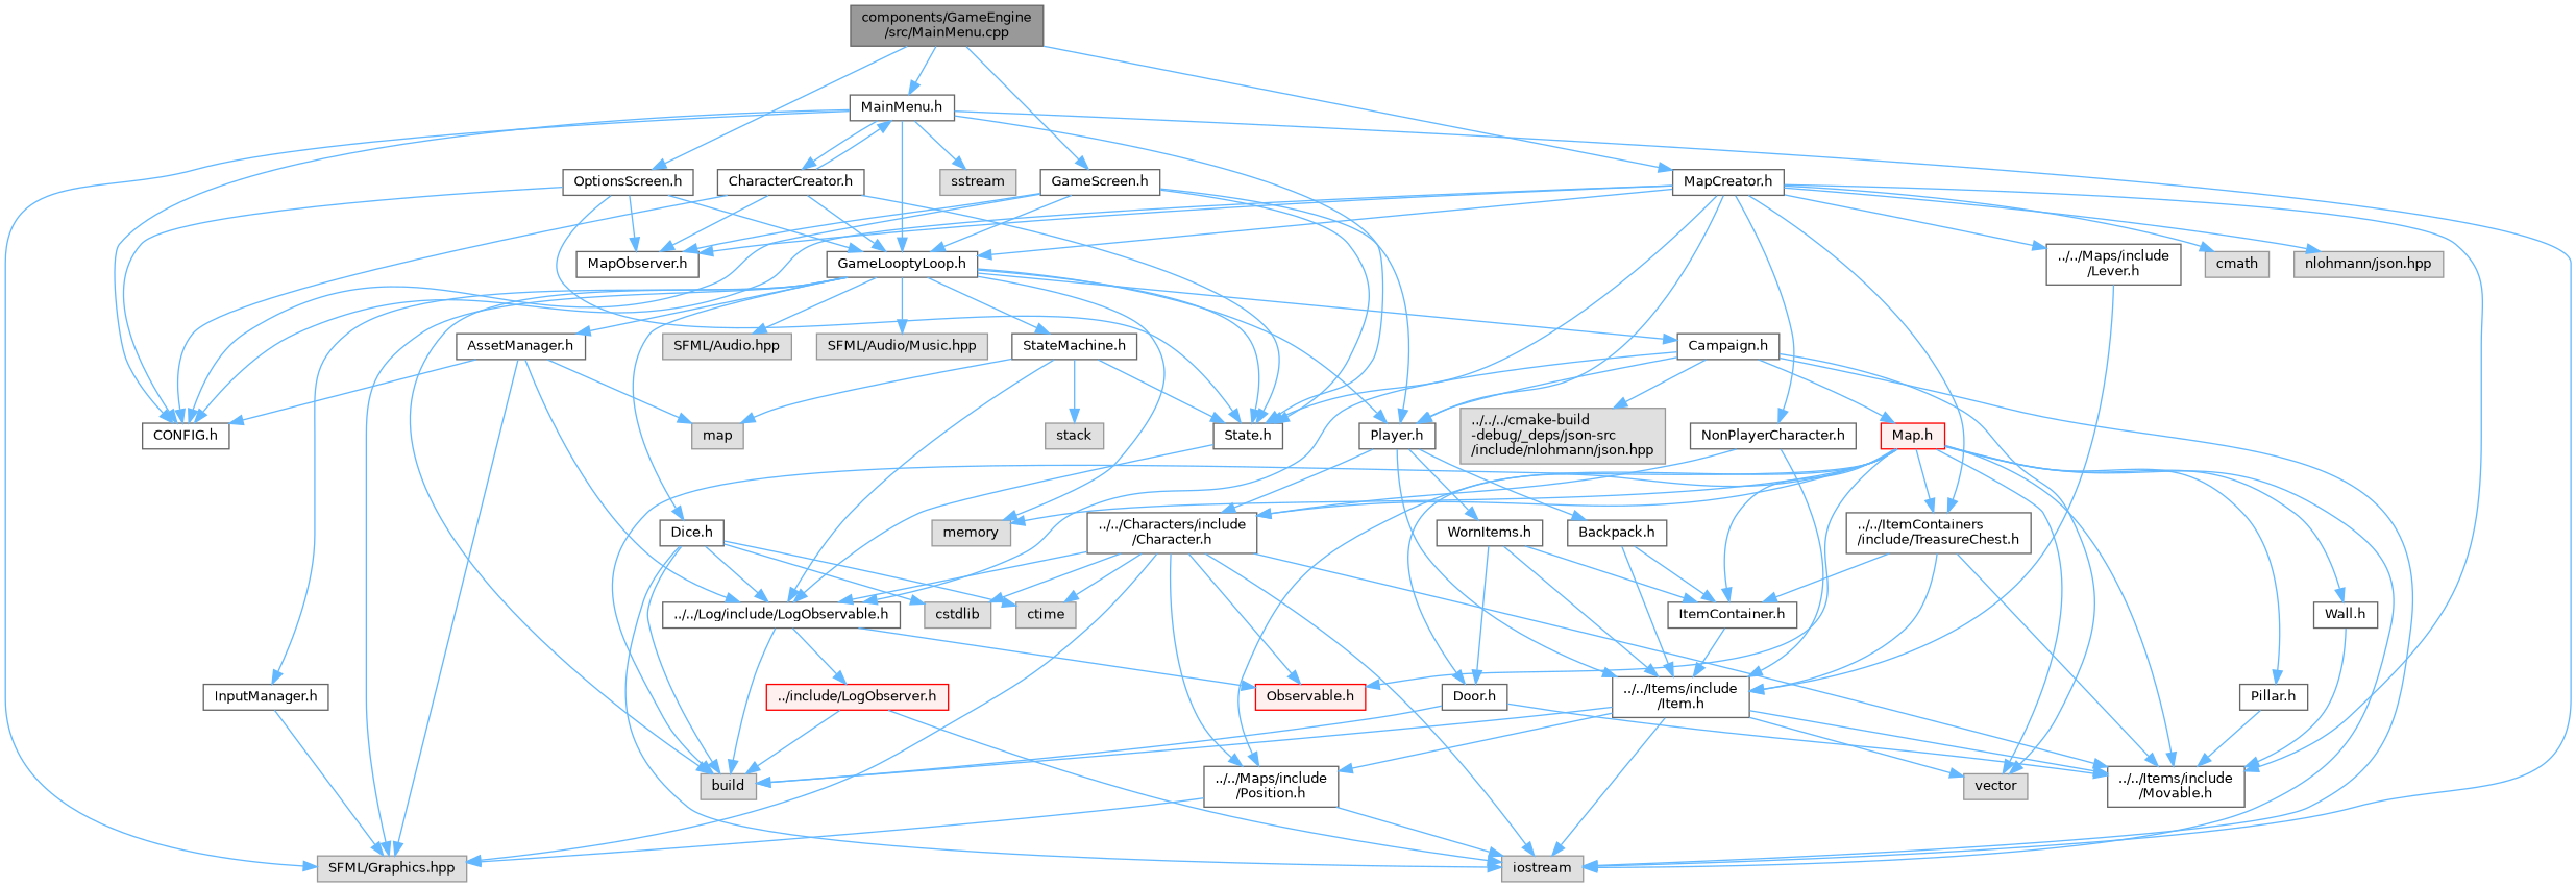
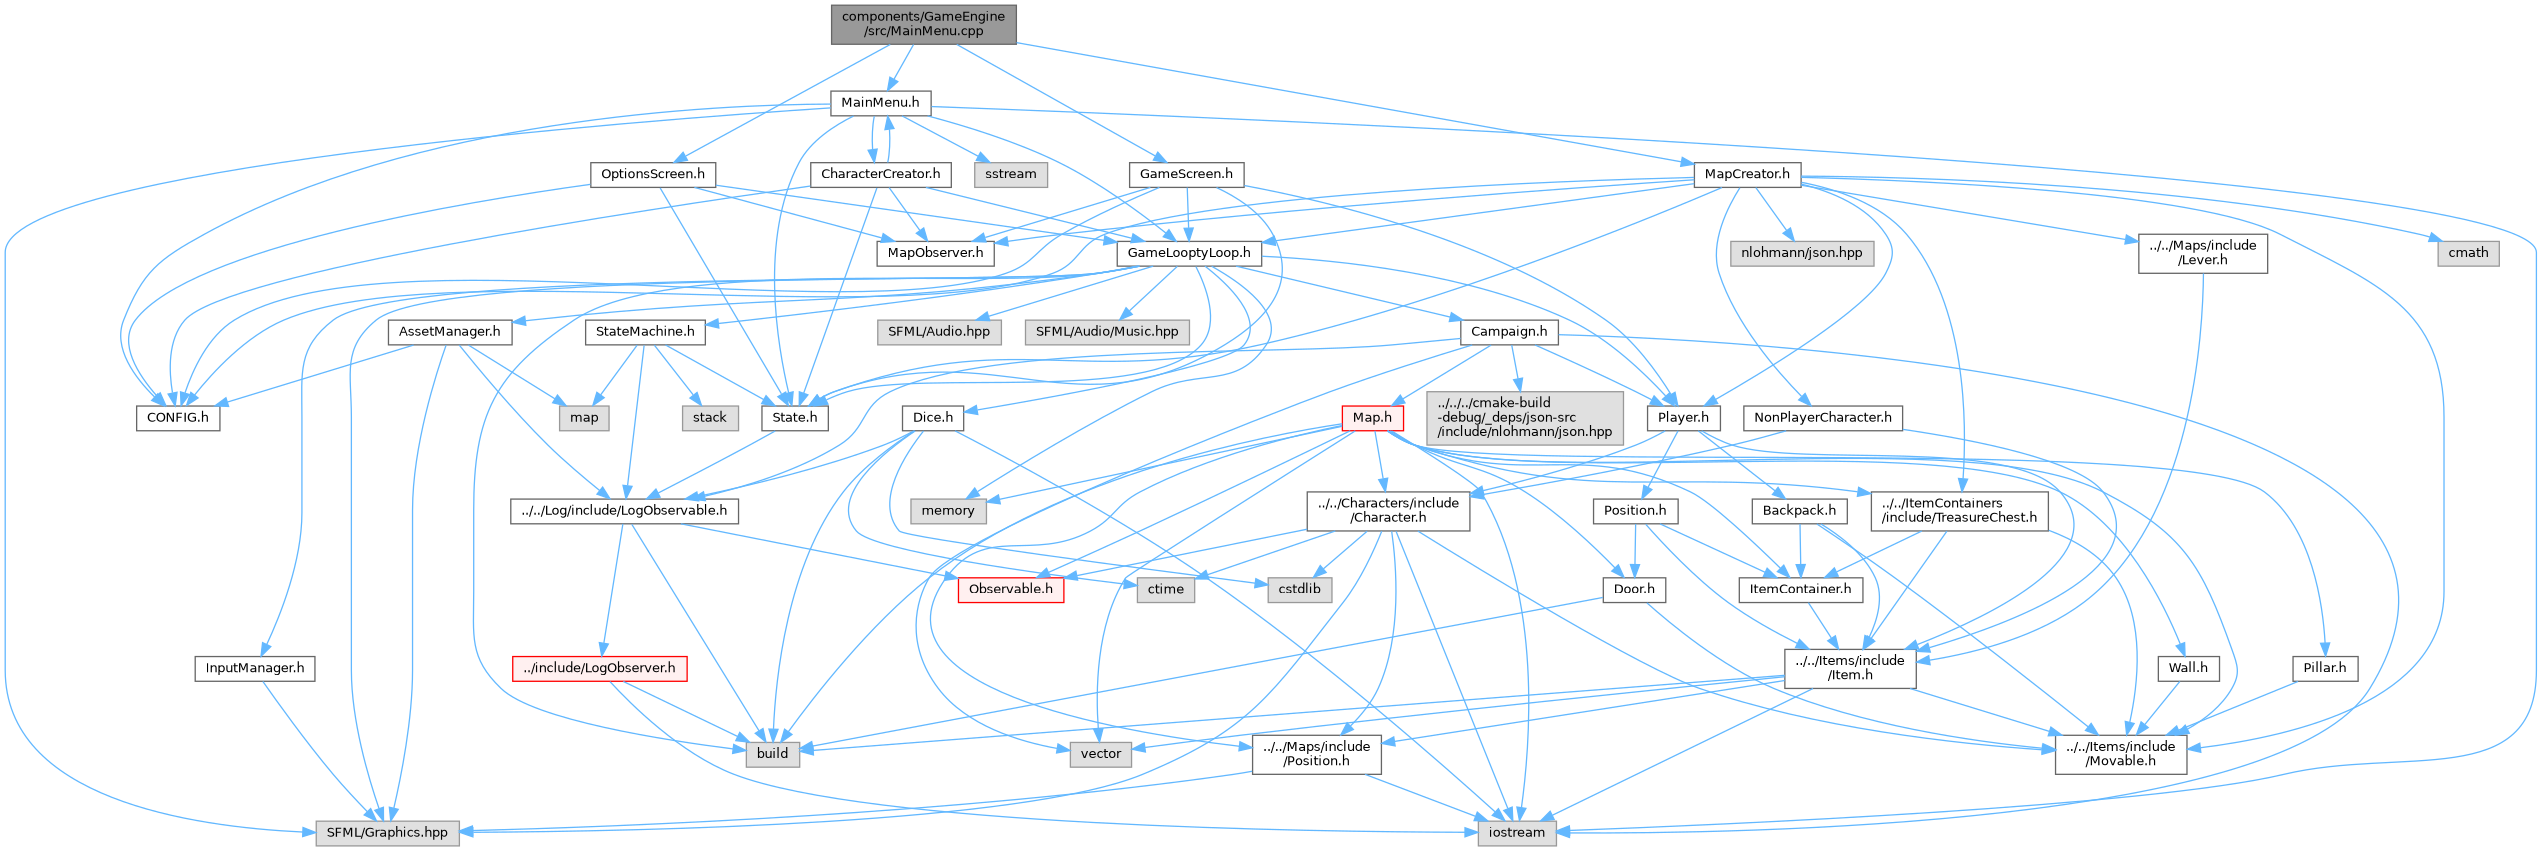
  digraph {
    node [color=grey40 fillcolor=white fontname=Helvetica fontsize=10 shape=box style=filled]
    edge [color=steelblue1 fontname=Helvetica fontsize=10 labelfontname=Helvetica labelfontsize=10 style=solid]
    n1 [color=gray40 fillcolor=grey60 fontcolor=black height=0.2 label="components/GameEngine\l/src/MainMenu.cpp" width=0.4]
    n2 [height=0.2 label="MainMenu.h" width=0.4]
    n3 [height=0.2 label="GameScreen.h" width=0.4]
    n4 [height=0.2 label="OptionsScreen.h" width=0.4]
    n5 [height=0.2 label="MapCreator.h" width=0.4]
    n6 [height=0.2 label="CONFIG.h" width=0.4]
    n7 [height=0.2 label="GameLooptyLoop.h" width=0.4]
    n8 [color=grey60 fillcolor="#E0E0E0" height=0.2 label=iostream width=0.4]
    n9 [color=grey60 fillcolor="#E0E0E0" height=0.2 label="SFML/Graphics.hpp" width=0.4]
    n10 [height=0.2 label="State.h" width=0.4]
    n11 [color=grey60 fillcolor="#E0E0E0" height=0.2 label=sstream width=0.4]
    n12 [height=0.2 label="CharacterCreator.h" width=0.4]
    n13 [height=0.2 label="Player.h" width=0.4]
    n14 [height=0.2 label="MapObserver.h" width=0.4]
    n15 [height=0.2 label="../../Items/include\l/Movable.h" width=0.4]
    n16 [height=0.2 label="../../ItemContainers\l/include/TreasureChest.h" width=0.4]
    n17 [height=0.2 label="NonPlayerCharacter.h" width=0.4]
    n18 [height=0.2 label="../../Maps/include\l/Lever.h" width=0.4]
    n19 [color=grey60 fillcolor="#E0E0E0" height=0.2 label=cmath width=0.4]
    n20 [color=grey60 fillcolor="#E0E0E0" height=0.2 label="nlohmann/json.hpp" width=0.4]
    n21 [height=0.2 label="AssetManager.h" width=0.4]
    n22 [color=grey60 fillcolor="#E0E0E0" height=0.2 label=build width=0.4]
    n23 [height=0.2 label="Campaign.h" width=0.4]
    n24 [color=grey60 fillcolor="#E0E0E0" height=0.2 label=memory width=0.4]
    n25 [height=0.2 label="Dice.h" width=0.4]
    n26 [height=0.2 label="InputManager.h" width=0.4]
    n27 [height=0.2 label="StateMachine.h" width=0.4]
    n28 [color=grey60 fillcolor="#E0E0E0" height=0.2 label="SFML/Audio.hpp" width=0.4]
    n29 [color=grey60 fillcolor="#E0E0E0" height=0.2 label="SFML/Audio/Music.hpp" width=0.4]
    n30 [height=0.2 label="../../Log/include/LogObservable.h" width=0.4]
    n31 [color=grey60 fillcolor="#E0E0E0" height=0.2 label=map width=0.4]
    n32 [color=red fillcolor="#FFF0F0" height=0.2 label="Map.h" width=0.4]
    n33 [color=grey60 fillcolor="#E0E0E0" height=0.2 label=vector width=0.4]
    n34 [color=grey60 fillcolor="#E0E0E0" height=0.2 label="../../../cmake-build\l-debug/_deps/json-src\l/include/nlohmann/json.hpp" width=0.4]
    n35 [height=0.2 label="../../Characters/include\l/Character.h" width=0.4]
    n36 [height=0.2 label="../../Items/include\l/Item.h" width=0.4]
    n37 [height=0.2 label="Backpack.h" width=0.4]
-   n38 [height=0.2 label="WornItems.h" width=0.4]
+   n38 [height=0.2 label="Position.h" width=0.4]
    n39 [color=grey60 fillcolor="#E0E0E0" height=0.2 label=cstdlib width=0.4]
    n40 [color=grey60 fillcolor="#E0E0E0" height=0.2 label=ctime width=0.4]
    n41 [color=grey60 fillcolor="#E0E0E0" height=0.2 label=stack width=0.4]
    n42 [color=red fillcolor="#FFF0F0" height=0.2 label="Observable.h" width=0.4]
    n43 [color=red fillcolor="#FFF0F0" height=0.2 label="../include/LogObserver.h" width=0.4]
    n44 [height=0.2 label="../../Maps/include\l/Position.h" width=0.4]
    n45 [height=0.2 label="ItemContainer.h" width=0.4]
    n46 [height=0.2 label="Door.h" width=0.4]
    n47 [height=0.2 label="Pillar.h" width=0.4]
    n48 [height=0.2 label="Wall.h" width=0.4]
    n1 -> n2
    n1 -> n3
    n1 -> n4
    n1 -> n5
    n2 -> n6
    n2 -> n7
    n2 -> n8
    n2 -> n9
    n2 -> n10
    n2 -> n11
    n2 -> n12
    n3 -> n6
    n3 -> n7
    n3 -> n10
    n3 -> n13
    n3 -> n14
    n4 -> n6
    n4 -> n7
    n4 -> n10
    n4 -> n14
    n5 -> n6
    n5 -> n7
    n5 -> n10
    n5 -> n13
    n5 -> n14
    n5 -> n15
    n5 -> n16
    n5 -> n17
    n5 -> n18
    n5 -> n19
    n5 -> n20
    n7 -> n9
    n7 -> n10
    n7 -> n13
    n7 -> n21
    n7 -> n22
    n7 -> n23
    n7 -> n24
    n7 -> n25
    n7 -> n26
    n7 -> n27
    n7 -> n28
    n7 -> n29
    n10 -> n30
    n12 -> n2
    n12 -> n6
    n12 -> n7
    n12 -> n10
    n12 -> n14
    n13 -> n35
    n13 -> n36
    n13 -> n37
    n13 -> n38
    n16 -> n15
    n16 -> n36
    n16 -> n45
    n17 -> n35
    n17 -> n36
    n18 -> n36
    n21 -> n6
    n21 -> n9
    n21 -> n30
    n21 -> n31
    n23 -> n8
    n23 -> n13
    n23 -> n30
    n23 -> n32
    n23 -> n33
    n23 -> n34
    n25 -> n8
    n25 -> n22
    n25 -> n30
    n25 -> n39
    n25 -> n40
    n26 -> n9
    n27 -> n10
    n27 -> n30
    n27 -> n31
    n27 -> n41
    n30 -> n22
    n30 -> n42
    n30 -> n43
    n32 -> n8
    n32 -> n15
    n32 -> n16
    n32 -> n22
    n32 -> n24
    n32 -> n33
    n32 -> n35
    n32 -> n42
    n32 -> n44
    n32 -> n45
    n32 -> n46
    n32 -> n47
    n32 -> n48
    n35 -> n8
    n35 -> n9
    n35 -> n15
-   n35 -> n30
    n35 -> n39
    n35 -> n40
    n35 -> n42
    n35 -> n44
    n36 -> n8
    n36 -> n15
    n36 -> n22
    n36 -> n33
    n36 -> n44
+   n37 -> n15
    n37 -> n36
    n37 -> n45
    n38 -> n36
    n38 -> n45
    n38 -> n46
    n43 -> n8
    n43 -> n22
    n44 -> n8
    n44 -> n9
    n45 -> n36
    n46 -> n15
    n46 -> n22
    n47 -> n15
    n48 -> n15
  }
